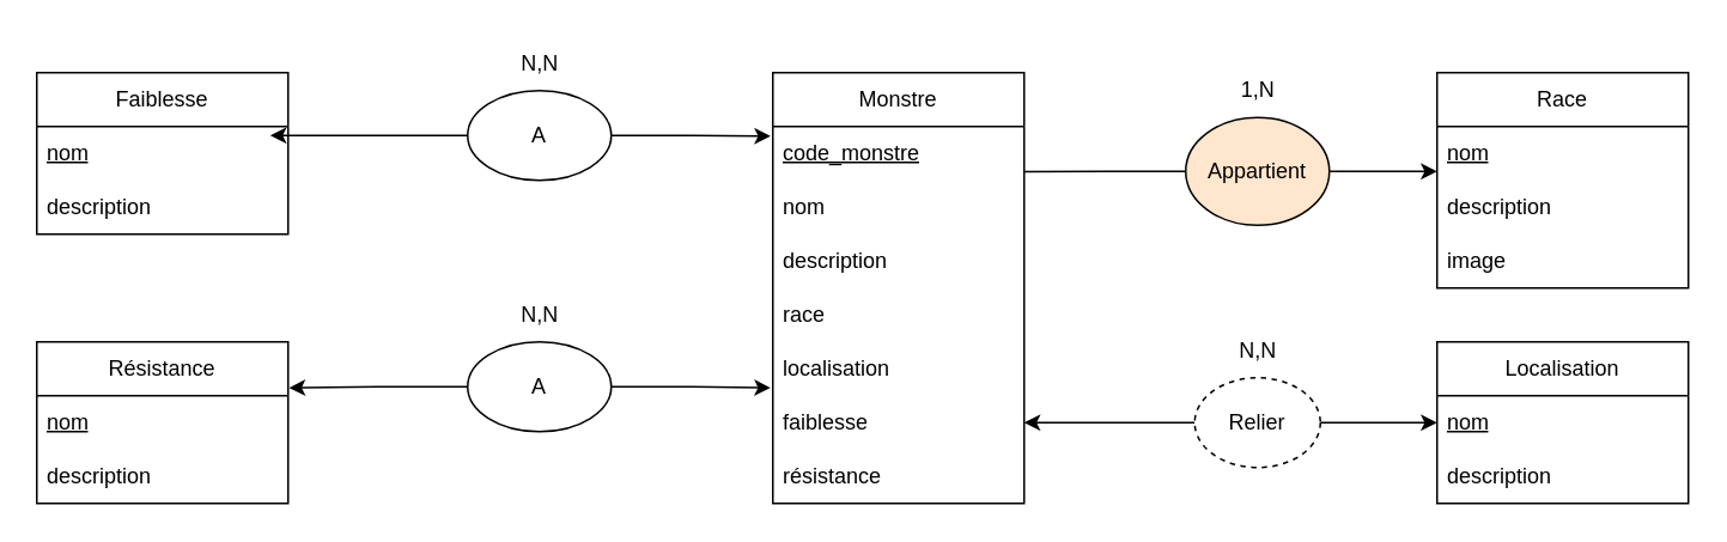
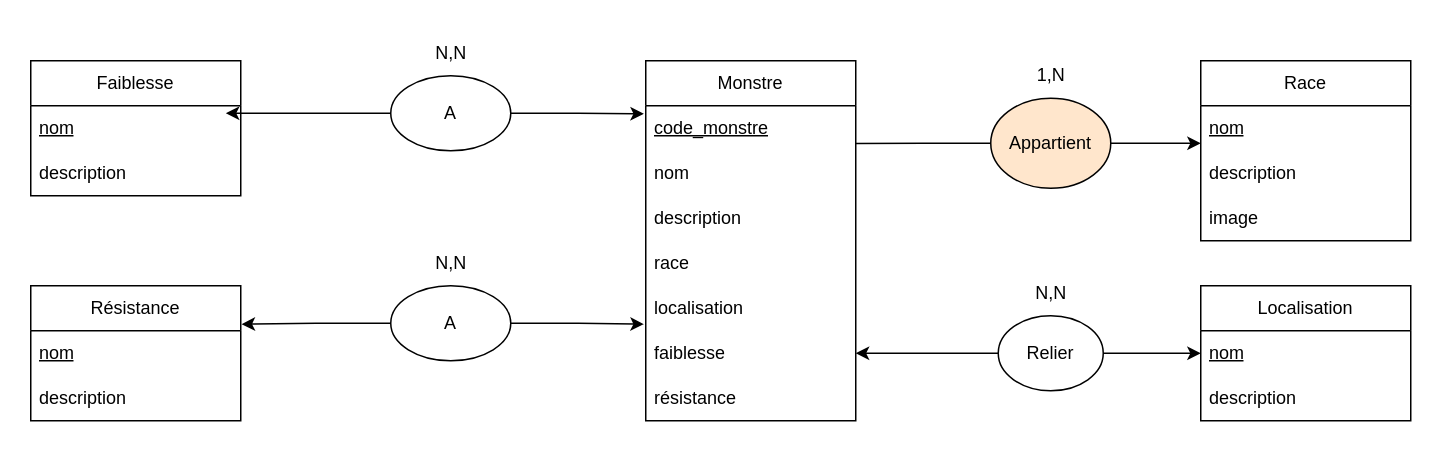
  <mxCell id="0" />
  <mxCell id="1" parent="0" />
  <mxCell id="2" value="Monstre" style="swimlane;fontStyle=0;childLayout=stackLayout;horizontal=1;startSize=30;horizontalStack=0;resizeParent=1;resizeParentMax=0;resizeLast=0;collapsible=1;marginBottom=0;whiteSpace=wrap;html=1;" parent="1" vertex="1"><mxGeometry x="430" y="40" width="140" height="240" as="geometry" /></mxCell>
  <mxCell id="3" value="&lt;u&gt;code_monstre&lt;/u&gt;" style="text;strokeColor=none;fillColor=none;align=left;verticalAlign=middle;spacingLeft=4;spacingRight=4;overflow=hidden;points=[[0,0.5],[1,0.5]];portConstraint=eastwest;rotatable=0;whiteSpace=wrap;html=1;" parent="2" vertex="1"><mxGeometry y="30" width="140" height="30" as="geometry" /></mxCell>
  <mxCell id="4" value="nom" style="text;strokeColor=none;fillColor=none;align=left;verticalAlign=middle;spacingLeft=4;spacingRight=4;overflow=hidden;points=[[0,0.5],[1,0.5]];portConstraint=eastwest;rotatable=0;whiteSpace=wrap;html=1;" parent="2" vertex="1"><mxGeometry y="60" width="140" height="30" as="geometry" /></mxCell>
  <mxCell id="5" value="description" style="text;strokeColor=none;fillColor=none;align=left;verticalAlign=middle;spacingLeft=4;spacingRight=4;overflow=hidden;points=[[0,0.5],[1,0.5]];portConstraint=eastwest;rotatable=0;whiteSpace=wrap;html=1;" parent="2" vertex="1"><mxGeometry y="90" width="140" height="30" as="geometry" /></mxCell>
  <mxCell id="6" value="race" style="text;strokeColor=none;fillColor=none;align=left;verticalAlign=middle;spacingLeft=4;spacingRight=4;overflow=hidden;points=[[0,0.5],[1,0.5]];portConstraint=eastwest;rotatable=0;whiteSpace=wrap;html=1;" parent="2" vertex="1"><mxGeometry y="120" width="140" height="30" as="geometry" /></mxCell>
  <mxCell id="7" value="localisation" style="text;strokeColor=none;fillColor=none;align=left;verticalAlign=middle;spacingLeft=4;spacingRight=4;overflow=hidden;points=[[0,0.5],[1,0.5]];portConstraint=eastwest;rotatable=0;whiteSpace=wrap;html=1;" parent="2" vertex="1"><mxGeometry y="150" width="140" height="30" as="geometry" /></mxCell>
  <mxCell id="8" value="faiblesse" style="text;strokeColor=none;fillColor=none;align=left;verticalAlign=middle;spacingLeft=4;spacingRight=4;overflow=hidden;points=[[0,0.5],[1,0.5]];portConstraint=eastwest;rotatable=0;whiteSpace=wrap;html=1;" parent="2" vertex="1"><mxGeometry y="180" width="140" height="30" as="geometry" /></mxCell>
  <mxCell id="9" value="résistance" style="text;strokeColor=none;fillColor=none;align=left;verticalAlign=middle;spacingLeft=4;spacingRight=4;overflow=hidden;points=[[0,0.5],[1,0.5]];portConstraint=eastwest;rotatable=0;whiteSpace=wrap;html=1;" parent="2" vertex="1"><mxGeometry y="210" width="140" height="30" as="geometry" /></mxCell>
  <mxCell id="10" value="Race" style="swimlane;fontStyle=0;childLayout=stackLayout;horizontal=1;startSize=30;horizontalStack=0;resizeParent=1;resizeParentMax=0;resizeLast=0;collapsible=1;marginBottom=0;whiteSpace=wrap;html=1;" parent="1" vertex="1"><mxGeometry x="800" y="40" width="140" height="120" as="geometry" /></mxCell>
  <mxCell id="11" value="&lt;u&gt;nom&lt;/u&gt;" style="text;strokeColor=none;fillColor=none;align=left;verticalAlign=middle;spacingLeft=4;spacingRight=4;overflow=hidden;points=[[0,0.5],[1,0.5]];portConstraint=eastwest;rotatable=0;whiteSpace=wrap;html=1;" parent="10" vertex="1"><mxGeometry y="30" width="140" height="30" as="geometry" /></mxCell>
  <mxCell id="12" value="description" style="text;strokeColor=none;fillColor=none;align=left;verticalAlign=middle;spacingLeft=4;spacingRight=4;overflow=hidden;points=[[0,0.5],[1,0.5]];portConstraint=eastwest;rotatable=0;whiteSpace=wrap;html=1;" parent="10" vertex="1"><mxGeometry y="60" width="140" height="30" as="geometry" /></mxCell>
  <mxCell id="13" value="image" style="text;strokeColor=none;fillColor=none;align=left;verticalAlign=middle;spacingLeft=4;spacingRight=4;overflow=hidden;points=[[0,0.5],[1,0.5]];portConstraint=eastwest;rotatable=0;whiteSpace=wrap;html=1;" parent="10" vertex="1"><mxGeometry y="90" width="140" height="30" as="geometry" /></mxCell>
  <mxCell id="14" value="Localisation" style="swimlane;fontStyle=0;childLayout=stackLayout;horizontal=1;startSize=30;horizontalStack=0;resizeParent=1;resizeParentMax=0;resizeLast=0;collapsible=1;marginBottom=0;whiteSpace=wrap;html=1;" parent="1" vertex="1"><mxGeometry x="800" y="190" width="140" height="90" as="geometry" /></mxCell>
  <mxCell id="15" value="&lt;u&gt;nom&lt;/u&gt;" style="text;strokeColor=none;fillColor=none;align=left;verticalAlign=middle;spacingLeft=4;spacingRight=4;overflow=hidden;points=[[0,0.5],[1,0.5]];portConstraint=eastwest;rotatable=0;whiteSpace=wrap;html=1;" parent="14" vertex="1"><mxGeometry y="30" width="140" height="30" as="geometry" /></mxCell>
  <mxCell id="16" value="description" style="text;strokeColor=none;fillColor=none;align=left;verticalAlign=middle;spacingLeft=4;spacingRight=4;overflow=hidden;points=[[0,0.5],[1,0.5]];portConstraint=eastwest;rotatable=0;whiteSpace=wrap;html=1;" parent="14" vertex="1"><mxGeometry y="60" width="140" height="30" as="geometry" /></mxCell>
  <mxCell id="17" value="Faiblesse" style="swimlane;fontStyle=0;childLayout=stackLayout;horizontal=1;startSize=30;horizontalStack=0;resizeParent=1;resizeParentMax=0;resizeLast=0;collapsible=1;marginBottom=0;whiteSpace=wrap;html=1;" parent="1" vertex="1"><mxGeometry x="20" y="40" width="140" height="90" as="geometry" /></mxCell>
  <mxCell id="18" value="&lt;u&gt;nom&lt;/u&gt;" style="text;strokeColor=none;fillColor=none;align=left;verticalAlign=middle;spacingLeft=4;spacingRight=4;overflow=hidden;points=[[0,0.5],[1,0.5]];portConstraint=eastwest;rotatable=0;whiteSpace=wrap;html=1;" parent="17" vertex="1"><mxGeometry y="30" width="140" height="30" as="geometry" /></mxCell>
  <mxCell id="19" value="description" style="text;strokeColor=none;fillColor=none;align=left;verticalAlign=middle;spacingLeft=4;spacingRight=4;overflow=hidden;points=[[0,0.5],[1,0.5]];portConstraint=eastwest;rotatable=0;whiteSpace=wrap;html=1;" parent="17" vertex="1"><mxGeometry y="60" width="140" height="30" as="geometry" /></mxCell>
  <mxCell id="20" value="Résistance" style="swimlane;fontStyle=0;childLayout=stackLayout;horizontal=1;startSize=30;horizontalStack=0;resizeParent=1;resizeParentMax=0;resizeLast=0;collapsible=1;marginBottom=0;whiteSpace=wrap;html=1;" parent="1" vertex="1"><mxGeometry x="20" y="190" width="140" height="90" as="geometry" /></mxCell>
  <mxCell id="21" value="&lt;u&gt;nom&lt;/u&gt;" style="text;strokeColor=none;fillColor=none;align=left;verticalAlign=middle;spacingLeft=4;spacingRight=4;overflow=hidden;points=[[0,0.5],[1,0.5]];portConstraint=eastwest;rotatable=0;whiteSpace=wrap;html=1;" parent="20" vertex="1"><mxGeometry y="30" width="140" height="30" as="geometry" /></mxCell>
  <mxCell id="22" value="description" style="text;strokeColor=none;fillColor=none;align=left;verticalAlign=middle;spacingLeft=4;spacingRight=4;overflow=hidden;points=[[0,0.5],[1,0.5]];portConstraint=eastwest;rotatable=0;whiteSpace=wrap;html=1;" parent="20" vertex="1"><mxGeometry y="60" width="140" height="30" as="geometry" /></mxCell>
  <mxCell id="23" value="Appartient" style="ellipse;whiteSpace=wrap;html=1;fillColor=#ffe6cc;" parent="1" vertex="1"><mxGeometry x="660" y="65" width="80" height="60" as="geometry" /></mxCell>
  <mxCell id="24" style="edgeStyle=orthogonalEdgeStyle;rounded=0;orthogonalLoop=1;jettySize=auto;html=1;entryX=1;entryY=0.5;entryDx=0;entryDy=0;" parent="1" source="26" target="8" edge="1"><mxGeometry relative="1" as="geometry" /></mxCell>
  <mxCell id="25" style="edgeStyle=orthogonalEdgeStyle;rounded=0;orthogonalLoop=1;jettySize=auto;html=1;entryX=0;entryY=0.5;entryDx=0;entryDy=0;" parent="1" source="26" target="15" edge="1"><mxGeometry relative="1" as="geometry" /></mxCell>
- <mxCell id="26" value="Relier" style="ellipse;whiteSpace=wrap;html=1;dashed=1;" parent="1" vertex="1"><mxGeometry x="665" y="210" width="70" height="50" as="geometry" /></mxCell>
+ <mxCell id="26" value="Relier" style="ellipse;whiteSpace=wrap;html=1;" parent="1" vertex="1"><mxGeometry x="665" y="210" width="70" height="50" as="geometry" /></mxCell>
  <mxCell id="27" value="A" style="ellipse;whiteSpace=wrap;html=1;" parent="1" vertex="1"><mxGeometry x="260" y="50" width="80" height="50" as="geometry" /></mxCell>
  <mxCell id="28" value="A" style="ellipse;whiteSpace=wrap;html=1;" parent="1" vertex="1"><mxGeometry x="260" y="190" width="80" height="50" as="geometry" /></mxCell>
  <mxCell id="29" value="1,N" style="text;html=1;align=center;verticalAlign=middle;resizable=0;points=[];autosize=1;strokeColor=none;fillColor=none;" parent="1" vertex="1"><mxGeometry x="680" y="35" width="40" height="30" as="geometry" /></mxCell>
  <mxCell id="30" style="edgeStyle=orthogonalEdgeStyle;rounded=0;orthogonalLoop=1;jettySize=auto;html=1;entryX=0;entryY=-0.167;entryDx=0;entryDy=0;entryPerimeter=0;" parent="1" source="23" target="12" edge="1"><mxGeometry relative="1" as="geometry" /></mxCell>
  <mxCell id="31" style="edgeStyle=orthogonalEdgeStyle;rounded=0;orthogonalLoop=1;jettySize=auto;html=1;entryX=1;entryY=0.839;entryDx=0;entryDy=0;entryPerimeter=0;endArrow=none;" parent="1" source="23" target="3" edge="1"><mxGeometry relative="1" as="geometry" /></mxCell>
  <mxCell id="32" style="edgeStyle=orthogonalEdgeStyle;rounded=0;orthogonalLoop=1;jettySize=auto;html=1;entryX=0.929;entryY=0.167;entryDx=0;entryDy=0;entryPerimeter=0;" parent="1" source="27" target="18" edge="1"><mxGeometry relative="1" as="geometry" /></mxCell>
  <mxCell id="33" style="edgeStyle=orthogonalEdgeStyle;rounded=0;orthogonalLoop=1;jettySize=auto;html=1;entryX=-0.009;entryY=0.18;entryDx=0;entryDy=0;entryPerimeter=0;" parent="1" source="27" target="3" edge="1"><mxGeometry relative="1" as="geometry" /></mxCell>
  <mxCell id="34" style="edgeStyle=orthogonalEdgeStyle;rounded=0;orthogonalLoop=1;jettySize=auto;html=1;entryX=1.004;entryY=-0.145;entryDx=0;entryDy=0;entryPerimeter=0;" parent="1" source="28" target="21" edge="1"><mxGeometry relative="1" as="geometry" /></mxCell>
  <mxCell id="35" style="edgeStyle=orthogonalEdgeStyle;rounded=0;orthogonalLoop=1;jettySize=auto;html=1;entryX=-0.009;entryY=0.855;entryDx=0;entryDy=0;entryPerimeter=0;" parent="1" source="28" target="7" edge="1"><mxGeometry relative="1" as="geometry" /></mxCell>
  <mxCell id="36" value="N,N" style="text;html=1;align=center;verticalAlign=middle;resizable=0;points=[];autosize=1;strokeColor=none;fillColor=none;" parent="1" vertex="1"><mxGeometry x="680" y="180" width="40" height="30" as="geometry" /></mxCell>
  <mxCell id="37" value="N,N" style="text;html=1;align=center;verticalAlign=middle;resizable=0;points=[];autosize=1;strokeColor=none;fillColor=none;" parent="1" vertex="1"><mxGeometry x="280" y="160" width="40" height="30" as="geometry" /></mxCell>
  <mxCell id="38" value="N,N" style="text;html=1;align=center;verticalAlign=middle;resizable=0;points=[];autosize=1;strokeColor=none;fillColor=none;" parent="1" vertex="1"><mxGeometry x="280" y="20" width="40" height="30" as="geometry" /></mxCell>
